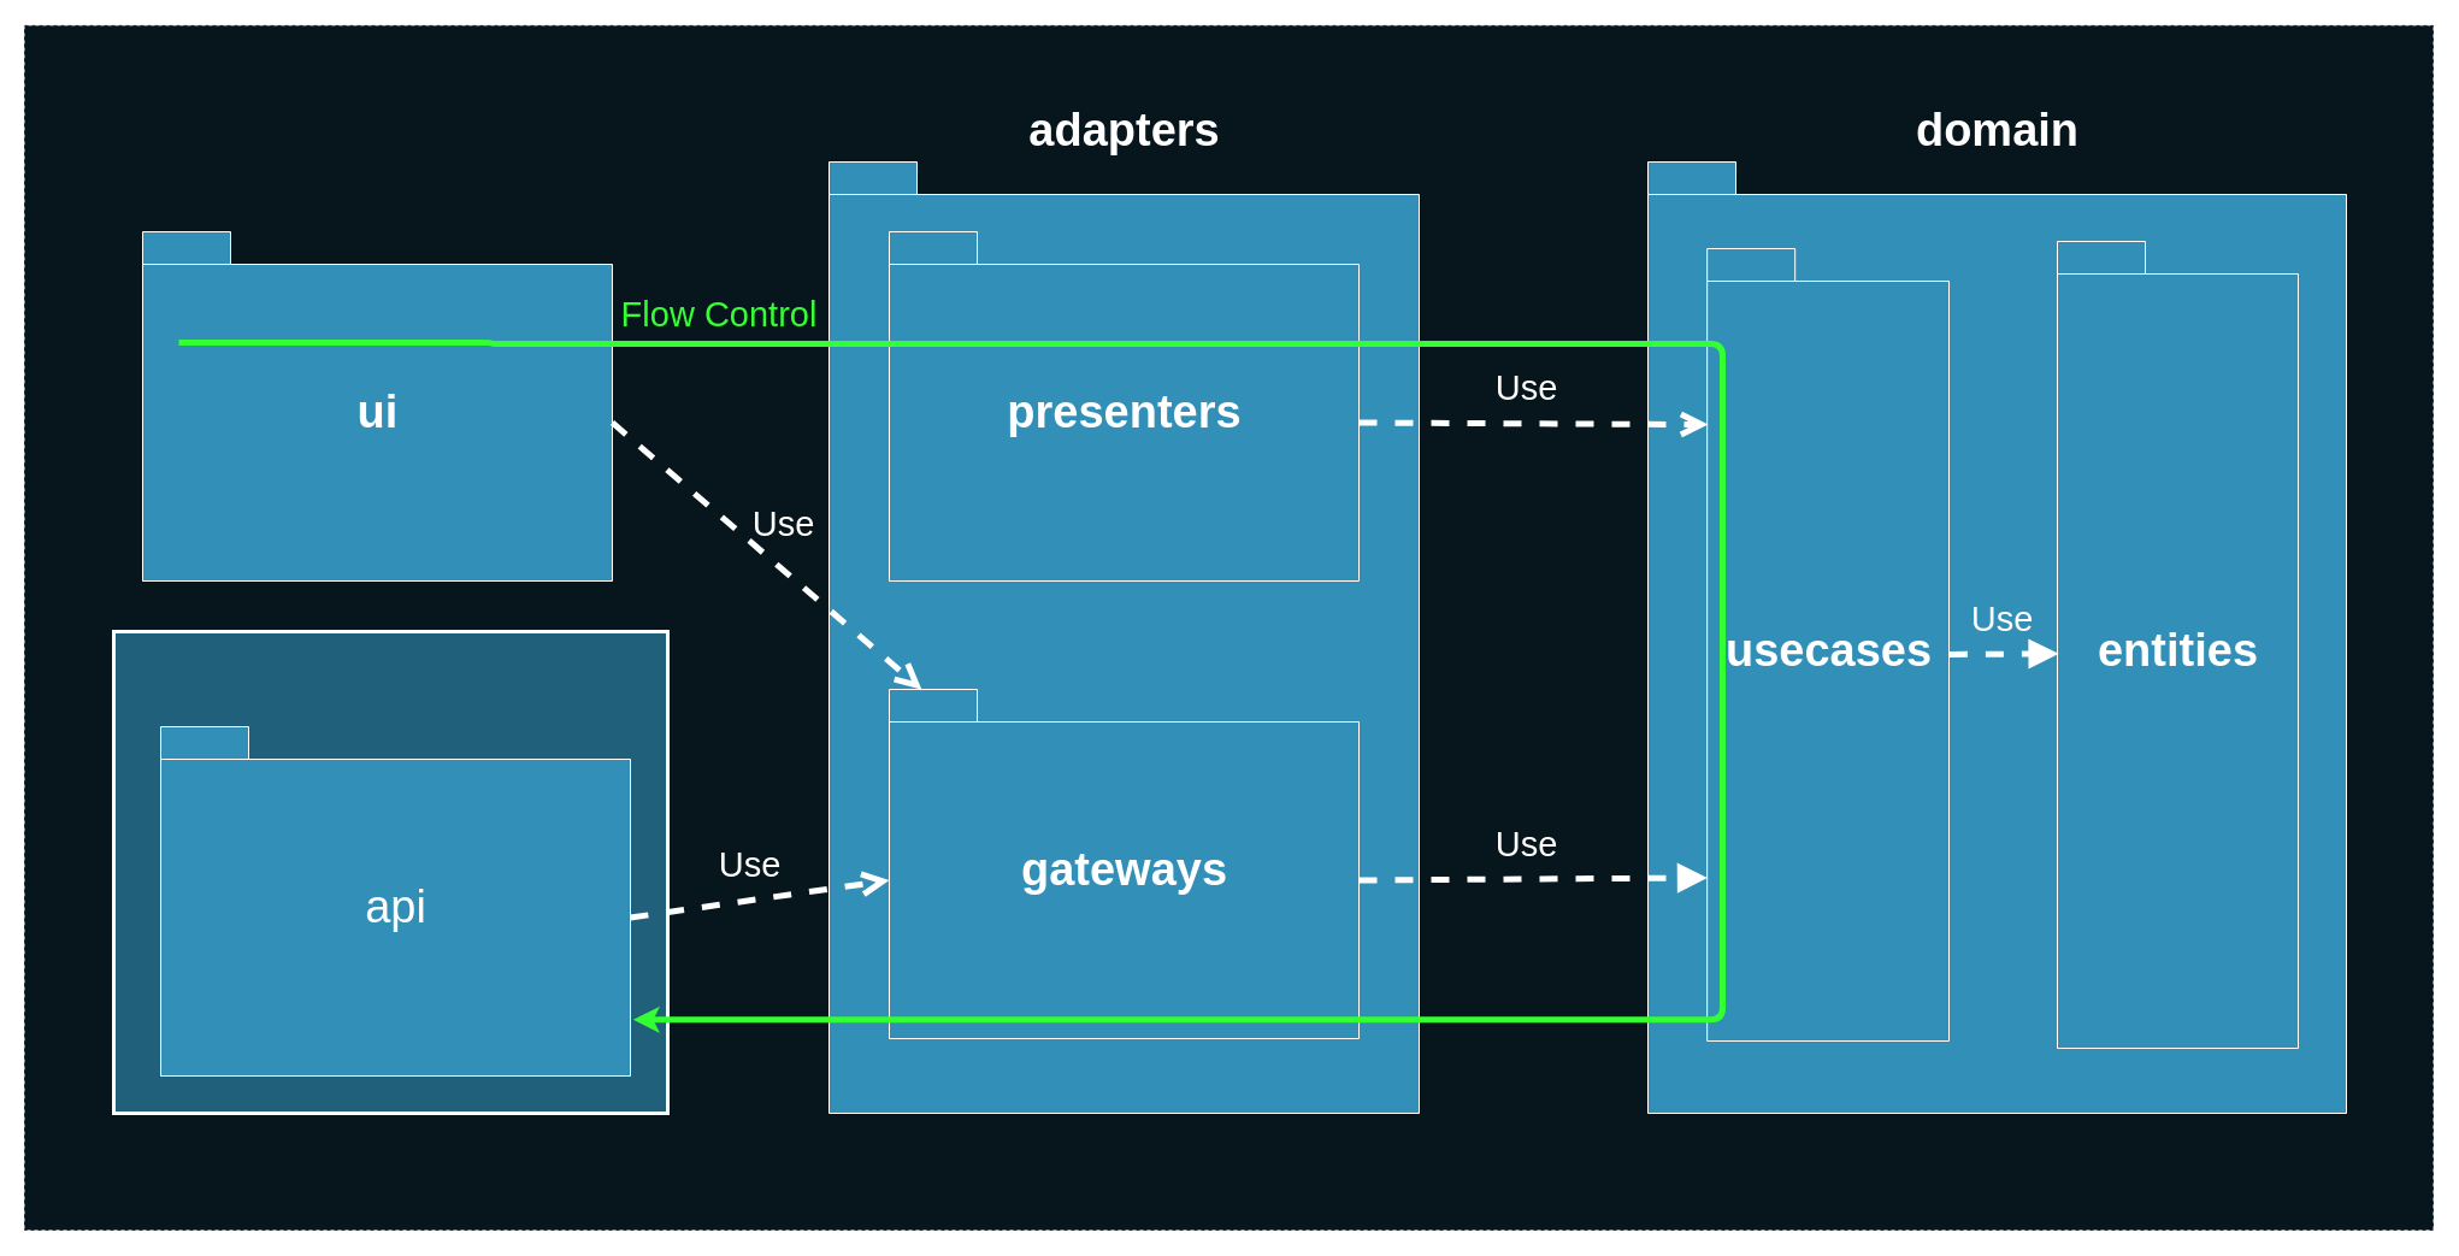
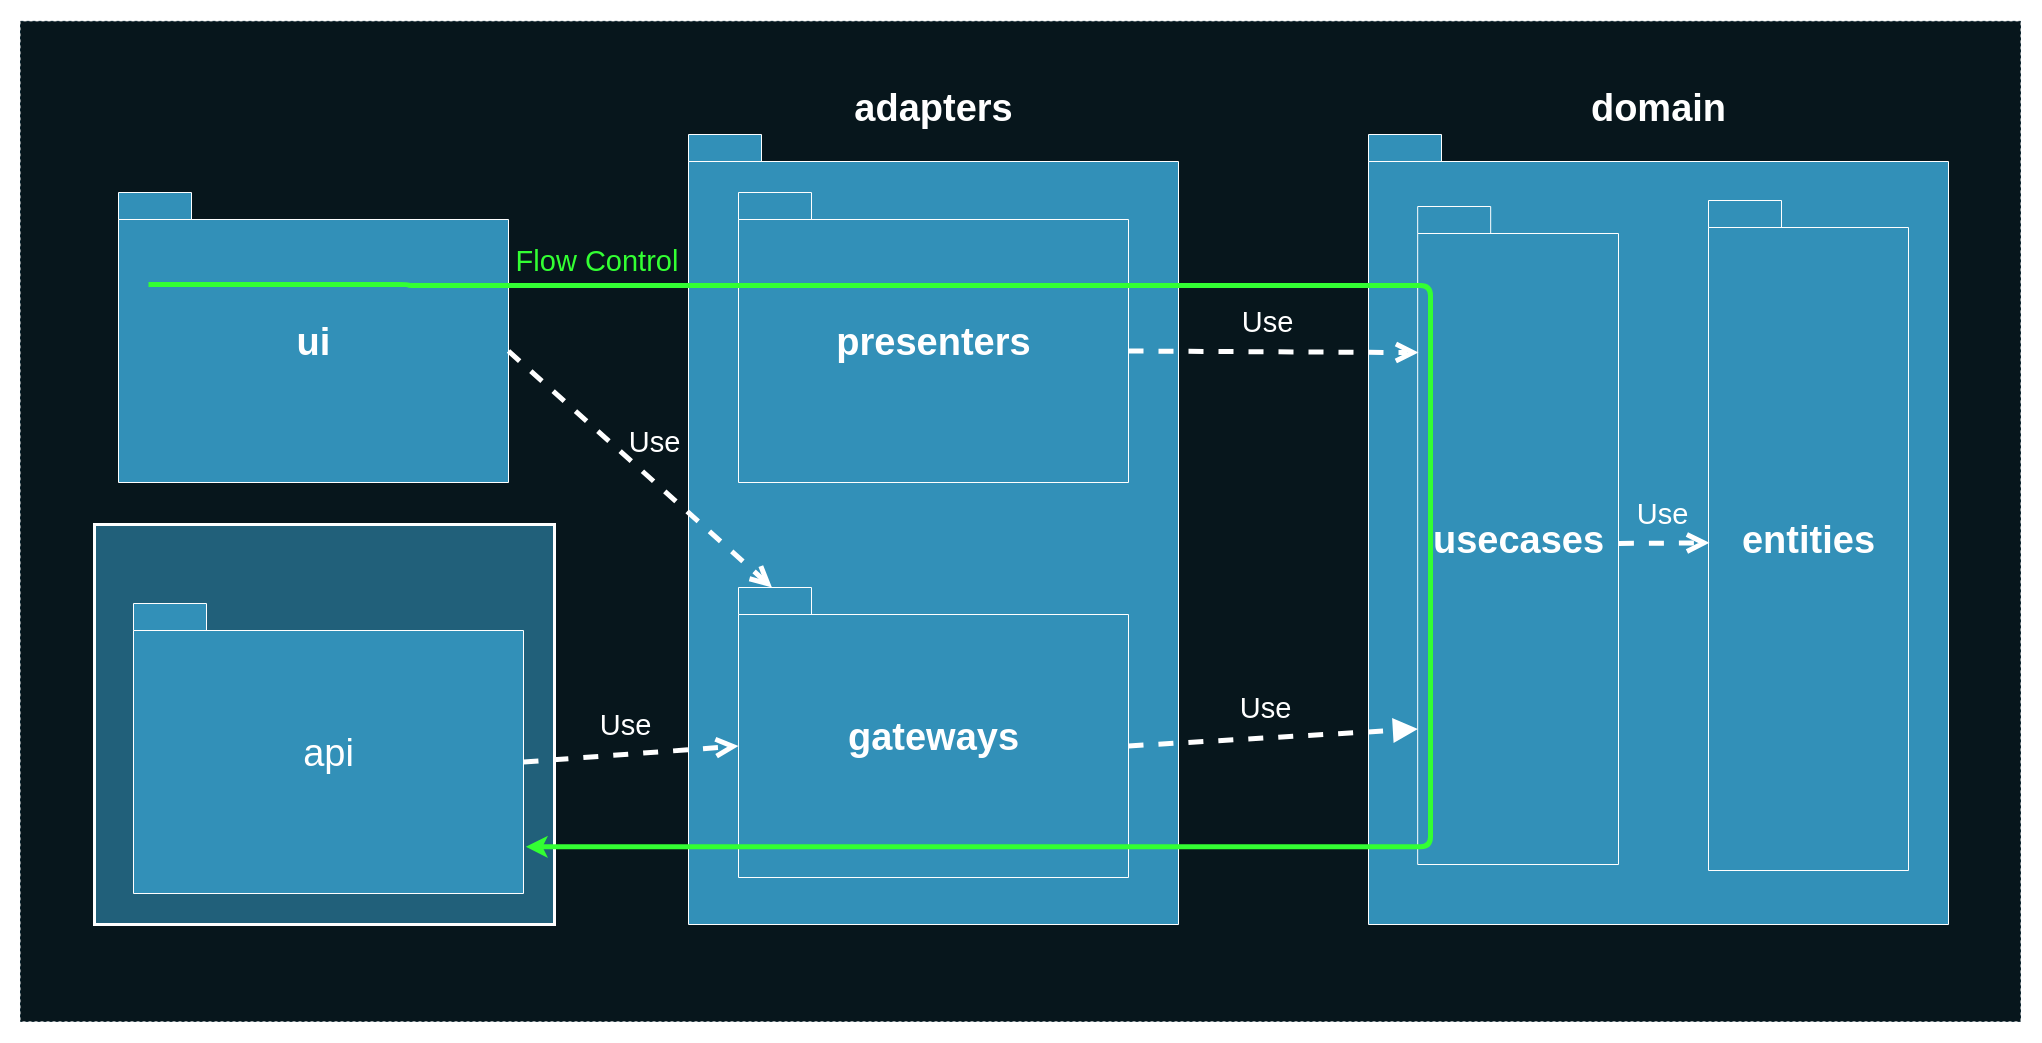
  <mxCell id="0" />
  <mxCell id="1" parent="0" />
  <mxCell id="2" value="" style="rounded=0;whiteSpace=wrap;html=1;fillColor=#07161C;fontSize=30;fontColor=#FFFFFF;strokeColor=#0C242E;dashed=1;" parent="1" vertex="1"><mxGeometry x="20" y="20.88" width="2000" height="1000" as="geometry" /></mxCell>
  <mxCell id="3" value="&lt;font color=&quot;#ffffff&quot; style=&quot;font-size: 38px&quot;&gt;ui&lt;/font&gt;" style="shape=folder;fontStyle=1;spacingTop=10;tabWidth=73;tabHeight=27;tabPosition=left;html=1;strokeColor=#FFFFFF;fillColor=#3290B8;" parent="1" vertex="1"><mxGeometry x="118" y="192" width="390" height="290" as="geometry" /></mxCell>
  <mxCell id="4" value="" style="group" parent="1" vertex="1" connectable="0"><mxGeometry x="688" y="134" width="490" height="790" as="geometry" /></mxCell>
  <mxCell id="5" value="&lt;font color=&quot;#ffffff&quot; style=&quot;font-size: 38px&quot;&gt;adapters&lt;/font&gt;" style="shape=folder;fontStyle=1;spacingTop=10;tabWidth=73;tabHeight=27;tabPosition=left;html=1;strokeColor=#FFFFFF;fillColor=#3290B8;labelPosition=center;verticalLabelPosition=top;align=center;verticalAlign=bottom;" parent="4" vertex="1"><mxGeometry width="490" height="790" as="geometry" /></mxCell>
  <mxCell id="6" value="&lt;font color=&quot;#ffffff&quot; style=&quot;font-size: 38px&quot;&gt;presenters&lt;/font&gt;" style="shape=folder;fontStyle=1;spacingTop=10;tabWidth=73;tabHeight=27;tabPosition=left;html=1;strokeColor=#FFFFFF;fillColor=#3290B8;" parent="4" vertex="1"><mxGeometry x="50" y="58" width="390" height="290" as="geometry" /></mxCell>
- <mxCell id="7" value="&lt;font color=&quot;#ffffff&quot; style=&quot;font-size: 38px&quot;&gt;gateways&lt;/font&gt;" style="shape=folder;fontStyle=1;spacingTop=10;tabWidth=73;tabHeight=27;tabPosition=left;html=1;strokeColor=#FFFFFF;fillColor=#3290B8;" parent="4" vertex="1"><mxGeometry x="50" y="438" width="390" height="290" as="geometry" /></mxCell>
+ <mxCell id="7" value="&lt;font color=&quot;#ffffff&quot; style=&quot;font-size: 38px&quot;&gt;gateways&lt;/font&gt;" style="shape=folder;fontStyle=1;spacingTop=10;tabWidth=73;tabHeight=27;tabPosition=left;html=1;strokeColor=#FFFFFF;fillColor=#3290B8;" parent="4" vertex="1"><mxGeometry x="50" y="453" width="390" height="290" as="geometry" /></mxCell>
  <mxCell id="8" value="" style="group" parent="1" vertex="1" connectable="0"><mxGeometry x="1368" y="134" width="580" height="790" as="geometry" /></mxCell>
  <mxCell id="9" value="&lt;font color=&quot;#ffffff&quot; style=&quot;font-size: 38px&quot;&gt;domain&lt;/font&gt;" style="shape=folder;fontStyle=1;spacingTop=10;tabWidth=73;tabHeight=27;tabPosition=left;html=1;strokeColor=#FFFFFF;fillColor=#3290B8;labelPosition=center;verticalLabelPosition=top;align=center;verticalAlign=bottom;" parent="8" vertex="1"><mxGeometry width="580" height="790" as="geometry" /></mxCell>
  <mxCell id="10" value="&lt;font color=&quot;#ffffff&quot; style=&quot;font-size: 38px&quot;&gt;entities&lt;/font&gt;" style="shape=folder;fontStyle=1;spacingTop=10;tabWidth=73;tabHeight=27;tabPosition=left;html=1;strokeColor=#FFFFFF;fillColor=#3290B8;" parent="8" vertex="1"><mxGeometry x="340" y="66" width="200" height="670" as="geometry" /></mxCell>
  <mxCell id="11" value="&lt;font color=&quot;#ffffff&quot; style=&quot;font-size: 38px&quot;&gt;usecases&lt;/font&gt;" style="shape=folder;fontStyle=1;spacingTop=10;tabWidth=73;tabHeight=27;tabPosition=left;html=1;strokeColor=#FFFFFF;fillColor=#3290B8;" parent="8" vertex="1"><mxGeometry x="49.18" y="72" width="200.82" height="658" as="geometry" /></mxCell>
- <mxCell id="12" value="Use" style="endArrow=block;endSize=12;dashed=1;html=1;strokeColor=#FFFFFF;strokeWidth=5;fontSize=29;fontColor=#FFFFFF;labelBackgroundColor=none;exitX=1.002;exitY=0.512;exitDx=0;exitDy=0;exitPerimeter=0;entryX=0.005;entryY=0.511;entryDx=0;entryDy=0;entryPerimeter=0;" parent="8" source="11" target="10" edge="1"><mxGeometry x="-0.039" y="29" width="160" relative="1" as="geometry"><mxPoint x="-230.0" y="606.5" as="sourcePoint" /><mxPoint x="59.381" y="604.452" as="targetPoint" /><mxPoint as="offset" /></mxGeometry></mxCell>
+ <mxCell id="12" value="Use" style="endArrow=open;endSize=12;dashed=1;html=1;strokeColor=#FFFFFF;strokeWidth=5;fontSize=29;fontColor=#FFFFFF;labelBackgroundColor=none;exitX=1.002;exitY=0.512;exitDx=0;exitDy=0;exitPerimeter=0;entryX=0.005;entryY=0.511;entryDx=0;entryDy=0;entryPerimeter=0;" parent="8" source="11" target="10" edge="1"><mxGeometry x="-0.039" y="29" width="160" relative="1" as="geometry"><mxPoint x="-230.0" y="606.5" as="sourcePoint" /><mxPoint x="59.381" y="604.452" as="targetPoint" /><mxPoint as="offset" /></mxGeometry></mxCell>
  <mxCell id="13" value="Use" style="endArrow=open;endSize=12;dashed=1;html=1;strokeColor=#FFFFFF;strokeWidth=5;fontSize=29;fontColor=#FFFFFF;exitX=0;exitY=0;exitDx=390;exitDy=158.5;exitPerimeter=0;labelBackgroundColor=none;" parent="1" source="3" target="7" edge="1"><mxGeometry x="-0.039" y="29" width="160" relative="1" as="geometry"><mxPoint x="258" y="554" as="sourcePoint" /><mxPoint x="418" y="554" as="targetPoint" /><mxPoint as="offset" /></mxGeometry></mxCell>
  <mxCell id="14" value="Use" style="endArrow=open;endSize=12;dashed=1;html=1;strokeColor=#FFFFFF;strokeWidth=5;fontSize=29;fontColor=#FFFFFF;entryX=0.004;entryY=0.222;entryDx=0;entryDy=0;entryPerimeter=0;exitX=0;exitY=0;exitDx=390;exitDy=158.5;exitPerimeter=0;labelBackgroundColor=none;" parent="1" source="6" target="11" edge="1"><mxGeometry x="-0.039" y="29" width="160" relative="1" as="geometry"><mxPoint x="528" y="370.5" as="sourcePoint" /><mxPoint x="758" y="370.5" as="targetPoint" /><mxPoint as="offset" /></mxGeometry></mxCell>
  <mxCell id="15" value="Use" style="endArrow=block;endSize=12;dashed=1;html=1;strokeColor=#FFFFFF;strokeWidth=5;fontSize=29;fontColor=#FFFFFF;entryX=0.001;entryY=0.794;entryDx=0;entryDy=0;entryPerimeter=0;exitX=0;exitY=0;exitDx=390;exitDy=158.5;exitPerimeter=0;labelBackgroundColor=none;" parent="1" source="7" target="11" edge="1"><mxGeometry x="-0.039" y="29" width="160" relative="1" as="geometry"><mxPoint x="1138" y="360.5" as="sourcePoint" /><mxPoint x="1427.983" y="362.076" as="targetPoint" /><mxPoint as="offset" /></mxGeometry></mxCell>
  <mxCell id="16" value="Flow Control" style="text;html=1;strokeColor=none;fillColor=none;align=center;verticalAlign=middle;whiteSpace=wrap;rounded=0;fontSize=29;fontColor=#33FF33;" parent="1" vertex="1"><mxGeometry x="512" y="251" width="170" height="20" as="geometry" /></mxCell>
  <mxCell id="17" value="" style="group" parent="1" vertex="1" connectable="0"><mxGeometry x="94" width="460" height="400" as="geometry" y="524" /></mxCell>
  <mxCell id="18" value="" style="rounded=0;whiteSpace=wrap;html=1;strokeColor=#FFFFFF;strokeWidth=3;fillColor=#21607A;fontSize=23;fontColor=#FFFFFF;" parent="17" vertex="1"><mxGeometry width="460" height="400" as="geometry" /></mxCell>
  <mxCell id="19" value="&lt;font color=&quot;#ffffff&quot; style=&quot;font-size: 38px ; font-weight: normal&quot;&gt;api&lt;/font&gt;" style="shape=folder;fontStyle=1;spacingTop=10;tabWidth=73;tabHeight=27;tabPosition=left;html=1;strokeColor=#FFFFFF;fillColor=#3290B8;" parent="17" vertex="1"><mxGeometry x="39" y="79" width="390" height="290" as="geometry" /></mxCell>
  <mxCell id="20" value="" style="edgeStyle=segmentEdgeStyle;endArrow=classic;html=1;labelBackgroundColor=none;strokeColor=#33FF33;strokeWidth=5;fontSize=29;fontColor=#FFFFFF;entryX=1.006;entryY=0.839;entryDx=0;entryDy=0;entryPerimeter=0;" parent="1" target="19" edge="1"><mxGeometry width="50" height="50" relative="1" as="geometry"><mxPoint x="148" y="284" as="sourcePoint" /><mxPoint x="533" y="794" as="targetPoint" /><Array as="points"><mxPoint x="408" y="284" /><mxPoint x="1430" y="285" /><mxPoint x="1430" y="816" /></Array></mxGeometry></mxCell>
  <mxCell id="21" value="Use" style="endArrow=open;endSize=12;dashed=1;html=1;strokeColor=#FFFFFF;strokeWidth=5;fontSize=29;fontColor=#FFFFFF;entryX=0;entryY=0;entryDx=0;entryDy=158.5;entryPerimeter=0;exitX=0;exitY=0;exitDx=390;exitDy=158.5;labelBackgroundColor=none;exitPerimeter=0;" parent="1" source="19" target="7" edge="1"><mxGeometry x="-0.039" y="29" width="160" relative="1" as="geometry"><mxPoint x="508" y="731.5" as="sourcePoint" /><mxPoint x="748" y="360.5" as="targetPoint" /><mxPoint as="offset" /></mxGeometry></mxCell>
